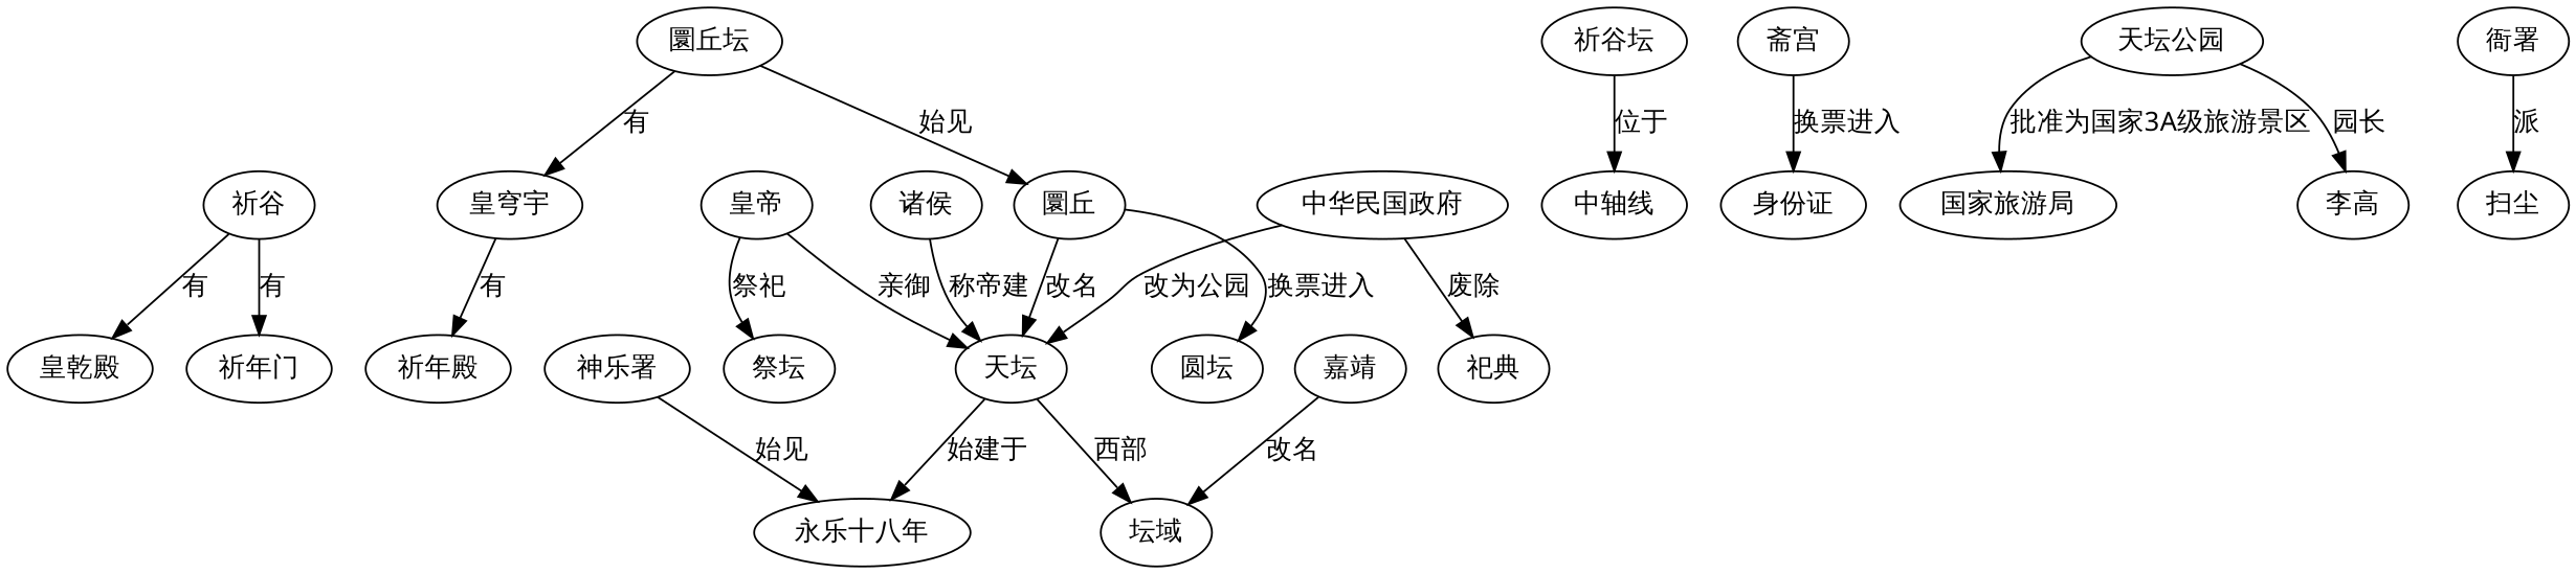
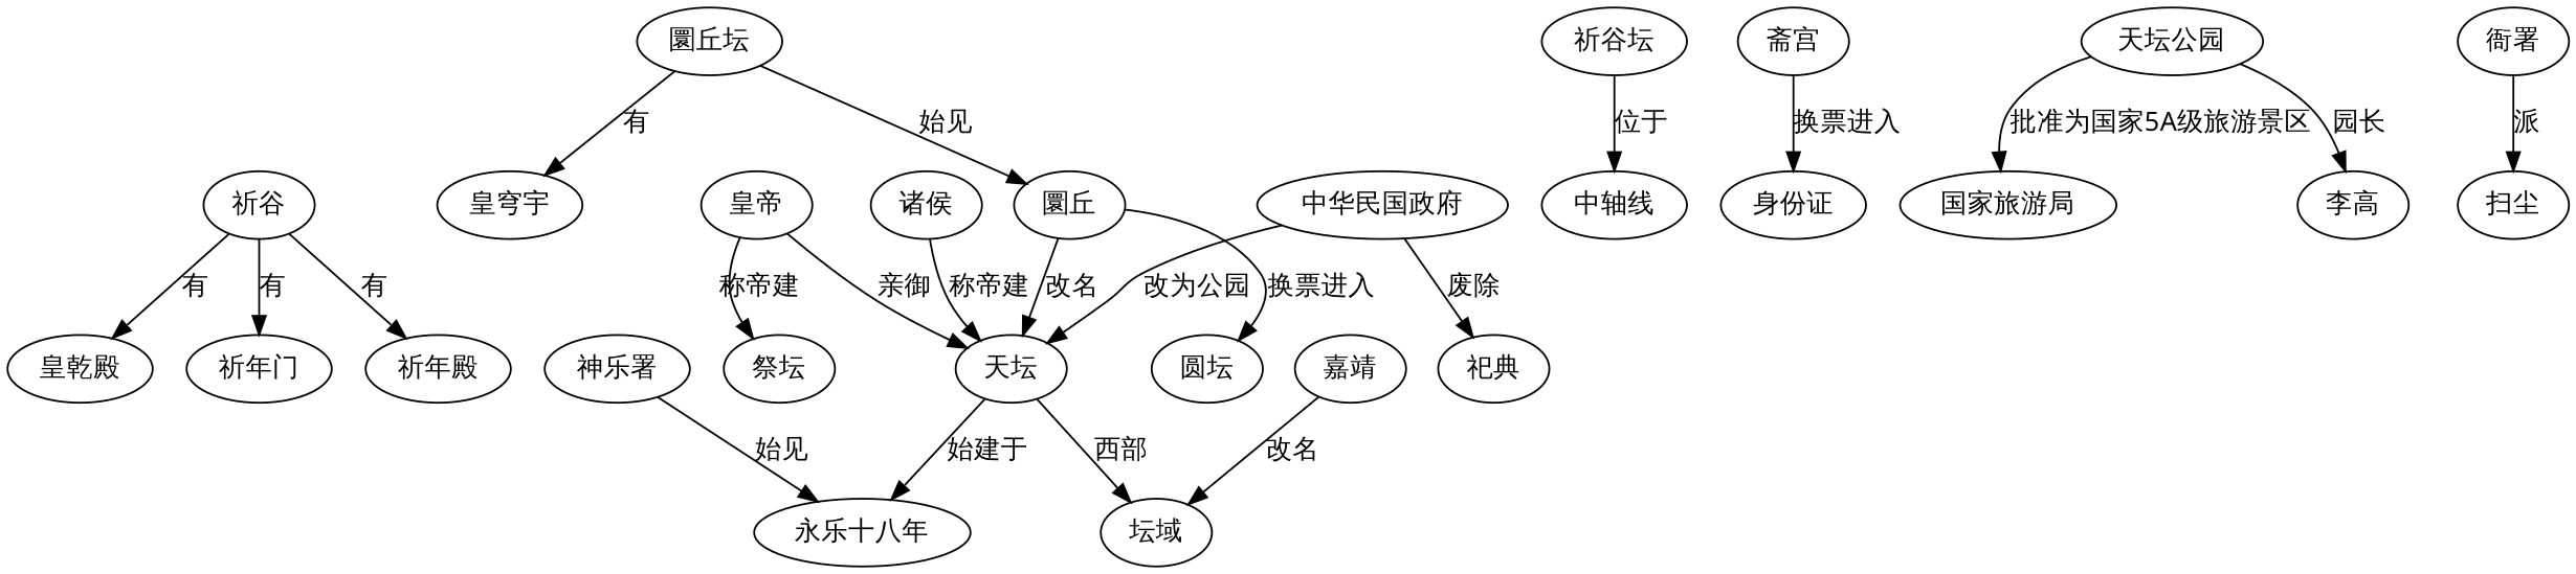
  digraph {
    node [fontname=FangSong]
    edge [fontname=FangSong]
    "祈谷"
    "祈年门"
    "祈年殿"
    "皇乾殿"
    "圜丘坛"
    "皇穹宇"
    "圜丘"
    "天坛"
    "圆坛"
    "永乐十八年"
    "坛域"
    "皇帝"
    "祭坛"
    "祈谷坛"
    "中轴线"
    "中华民国政府"
    "祀典"
    "斋宫"
    "身份证"
    "天坛公园"
    "国家旅游局"
    "李高"
    "衙署"
    "扫尘"
    "神乐署"
    "嘉靖"
    "诸侯"
    "祈谷" -> "祈年门" [label="有"]
-   "皇穹宇" -> "祈年殿" [label="有"]
+   "祈谷" -> "祈年殿" [label="有"]
    "祈谷" -> "皇乾殿" [label="有"]
    "圜丘坛" -> "皇穹宇" [label="有"]
    "圜丘坛" -> "圜丘" [label="始见"]
    "圜丘" -> "天坛" [label="改名"]
    "圜丘" -> "圆坛" [label="换票进入"]
    "天坛" -> "永乐十八年" [label="始建于"]
    "天坛" -> "坛域" [label="西部"]
    "皇帝" -> "天坛" [label="亲御"]
-   "皇帝" -> "祭坛" [label="祭祀"]
+   "皇帝" -> "祭坛" [label="称帝建"]
    "祈谷坛" -> "中轴线" [label="位于"]
    "中华民国政府" -> "天坛" [label="改为公园"]
    "中华民国政府" -> "祀典" [label="废除"]
    "斋宫" -> "身份证" [label="换票进入"]
-   "天坛公园" -> "国家旅游局" [label="批准为国家3A级旅游景区"]
+   "天坛公园" -> "国家旅游局" [label="批准为国家5A级旅游景区"]
    "天坛公园" -> "李高" [label="园长"]
    "衙署" -> "扫尘" [label="派"]
    "神乐署" -> "永乐十八年" [label="始见"]
    "嘉靖" -> "坛域" [label="改名"]
    "诸侯" -> "天坛" [label="称帝建"]
  }
